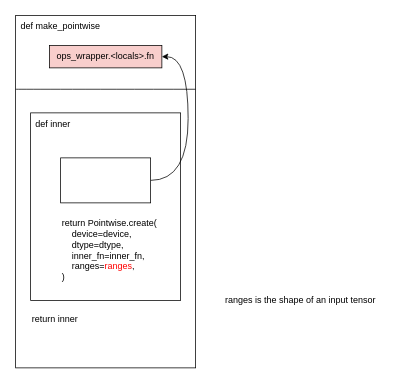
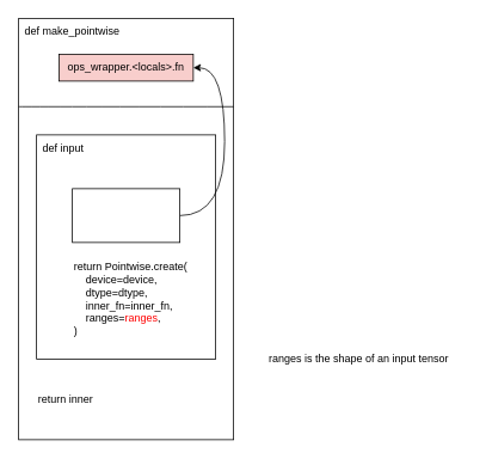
  <mxCell id="0" />
  <mxCell id="1" parent="0" />
  <mxCell id="2" value="" style="rounded=0;whiteSpace=wrap;html=1;" vertex="1" parent="1"><mxGeometry x="20" y="20" width="240" height="470" as="geometry" /></mxCell>
  <mxCell id="3" value="&lt;div style=&quot;text-align: start;&quot;&gt;ops_wrapper.&amp;lt;locals&amp;gt;.fn&lt;/div&gt;" style="rounded=0;whiteSpace=wrap;html=1;fillColor=#f8cecc;" vertex="1" parent="1"><mxGeometry x="65" y="60" width="150" height="30" as="geometry" /></mxCell>
  <mxCell id="4" value="&lt;div style=&quot;background-color: transparent;&amp;nbsp; text-align: center; vertical-align: top;&quot;&gt;&lt;br&gt;&lt;/div&gt;" style="rounded=0;whiteSpace=wrap;html=1;align=center;" vertex="1" parent="1"><mxGeometry x="40" y="150" width="200" height="250" as="geometry" /></mxCell>
- <mxCell id="5" value="def inner" style="text;html=1;align=center;verticalAlign=middle;whiteSpace=wrap;rounded=0;" vertex="1" parent="1"><mxGeometry x="40" y="150" width="60" height="30" as="geometry" /></mxCell>
+ <mxCell id="5" value="def input" style="text;html=1;align=center;verticalAlign=middle;whiteSpace=wrap;rounded=0;" vertex="1" parent="1"><mxGeometry x="40" y="150" width="60" height="30" as="geometry" /></mxCell>
  <mxCell id="6" style="edgeStyle=orthogonalEdgeStyle;curved=1;html=1;exitX=1;exitY=0.5;exitDx=0;exitDy=0;entryX=1;entryY=0.5;entryDx=0;entryDy=0;" edge="1" parent="1" source="7" target="3"><mxGeometry relative="1" as="geometry"><Array as="points"><mxPoint x="250" y="240" /><mxPoint x="250" y="75" /></Array></mxGeometry></mxCell>
  <mxCell id="7" value="" style="rounded=0;whiteSpace=wrap;html=1;" vertex="1" parent="1"><mxGeometry x="80" y="210" width="120" height="60" as="geometry" /></mxCell>
  <mxCell id="8" value="def make_pointwise" style="text;html=1;align=center;verticalAlign=middle;whiteSpace=wrap;rounded=0;" vertex="1" parent="1"><mxGeometry x="20" y="20" width="120" height="30" as="geometry" /></mxCell>
  <mxCell id="9" value="" style="endArrow=none;html=1;curved=1;entryX=1;entryY=0.25;entryDx=0;entryDy=0;exitX=0;exitY=0.25;exitDx=0;exitDy=0;" edge="1" parent="1"><mxGeometry width="50" height="50" relative="1" as="geometry"><mxPoint x="20" y="118.5" as="sourcePoint" /><mxPoint x="260" y="118.5" as="targetPoint" /></mxGeometry></mxCell>
  <mxCell id="10" value="&lt;div&gt;&lt;font color=&quot;#000000&quot;&gt;return Pointwise.create(&lt;/font&gt;&lt;/div&gt;&lt;div&gt;&lt;font color=&quot;#000000&quot;&gt;&amp;nbsp; &amp;nbsp; device=device,&lt;/font&gt;&lt;/div&gt;&lt;div&gt;&lt;font color=&quot;#000000&quot;&gt;&amp;nbsp; &amp;nbsp; dtype=dtype,&lt;/font&gt;&lt;/div&gt;&lt;div&gt;&lt;font color=&quot;#000000&quot;&gt;&amp;nbsp; &amp;nbsp; inner_fn=inner_fn,&lt;/font&gt;&lt;/div&gt;&lt;div&gt;&lt;font color=&quot;#000000&quot;&gt;&amp;nbsp; &amp;nbsp; ranges=&lt;/font&gt;&lt;font color=&quot;#ff0000&quot;&gt;ranges&lt;/font&gt;&lt;font color=&quot;#000000&quot;&gt;,&lt;/font&gt;&lt;/div&gt;&lt;div&gt;&lt;font color=&quot;#000000&quot;&gt;)&lt;/font&gt;&lt;/div&gt;" style="text;html=1;align=left;verticalAlign=middle;whiteSpace=wrap;rounded=0;" vertex="1" parent="1"><mxGeometry x="80" y="280" width="130" height="105" as="geometry" /></mxCell>
- <mxCell id="11" value="return inner" style="text;html=1;align=left;verticalAlign=middle;whiteSpace=wrap;rounded=0;" vertex="1" parent="1"><mxGeometry x="40" y="410" width="200" height="30" as="geometry" /></mxCell>
+ <mxCell id="11" value="return inner" style="text;html=1;align=left;verticalAlign=middle;whiteSpace=wrap;rounded=0;" vertex="1" parent="1"><mxGeometry x="40" y="430" width="200" height="30" as="geometry" /></mxCell>
  <mxCell id="12" value="ranges is the shape of an input tensor" style="text;html=1;align=center;verticalAlign=middle;whiteSpace=wrap;rounded=0;" vertex="1" parent="1"><mxGeometry x="280" y="385" width="240" height="30" as="geometry" /></mxCell>
